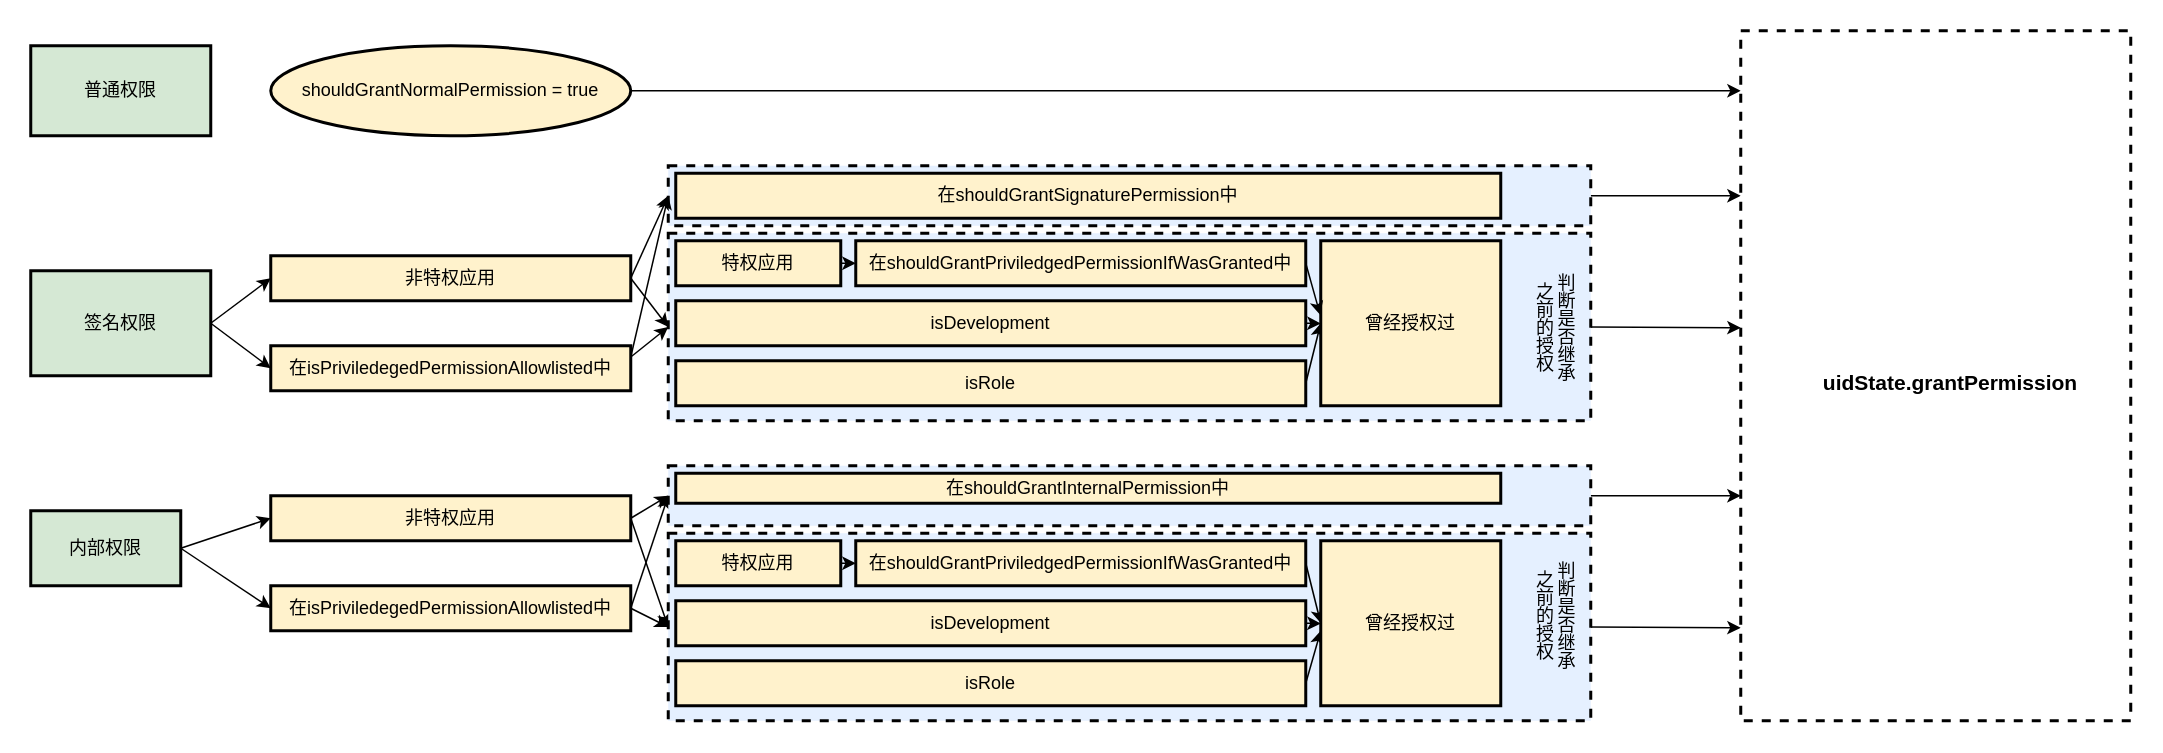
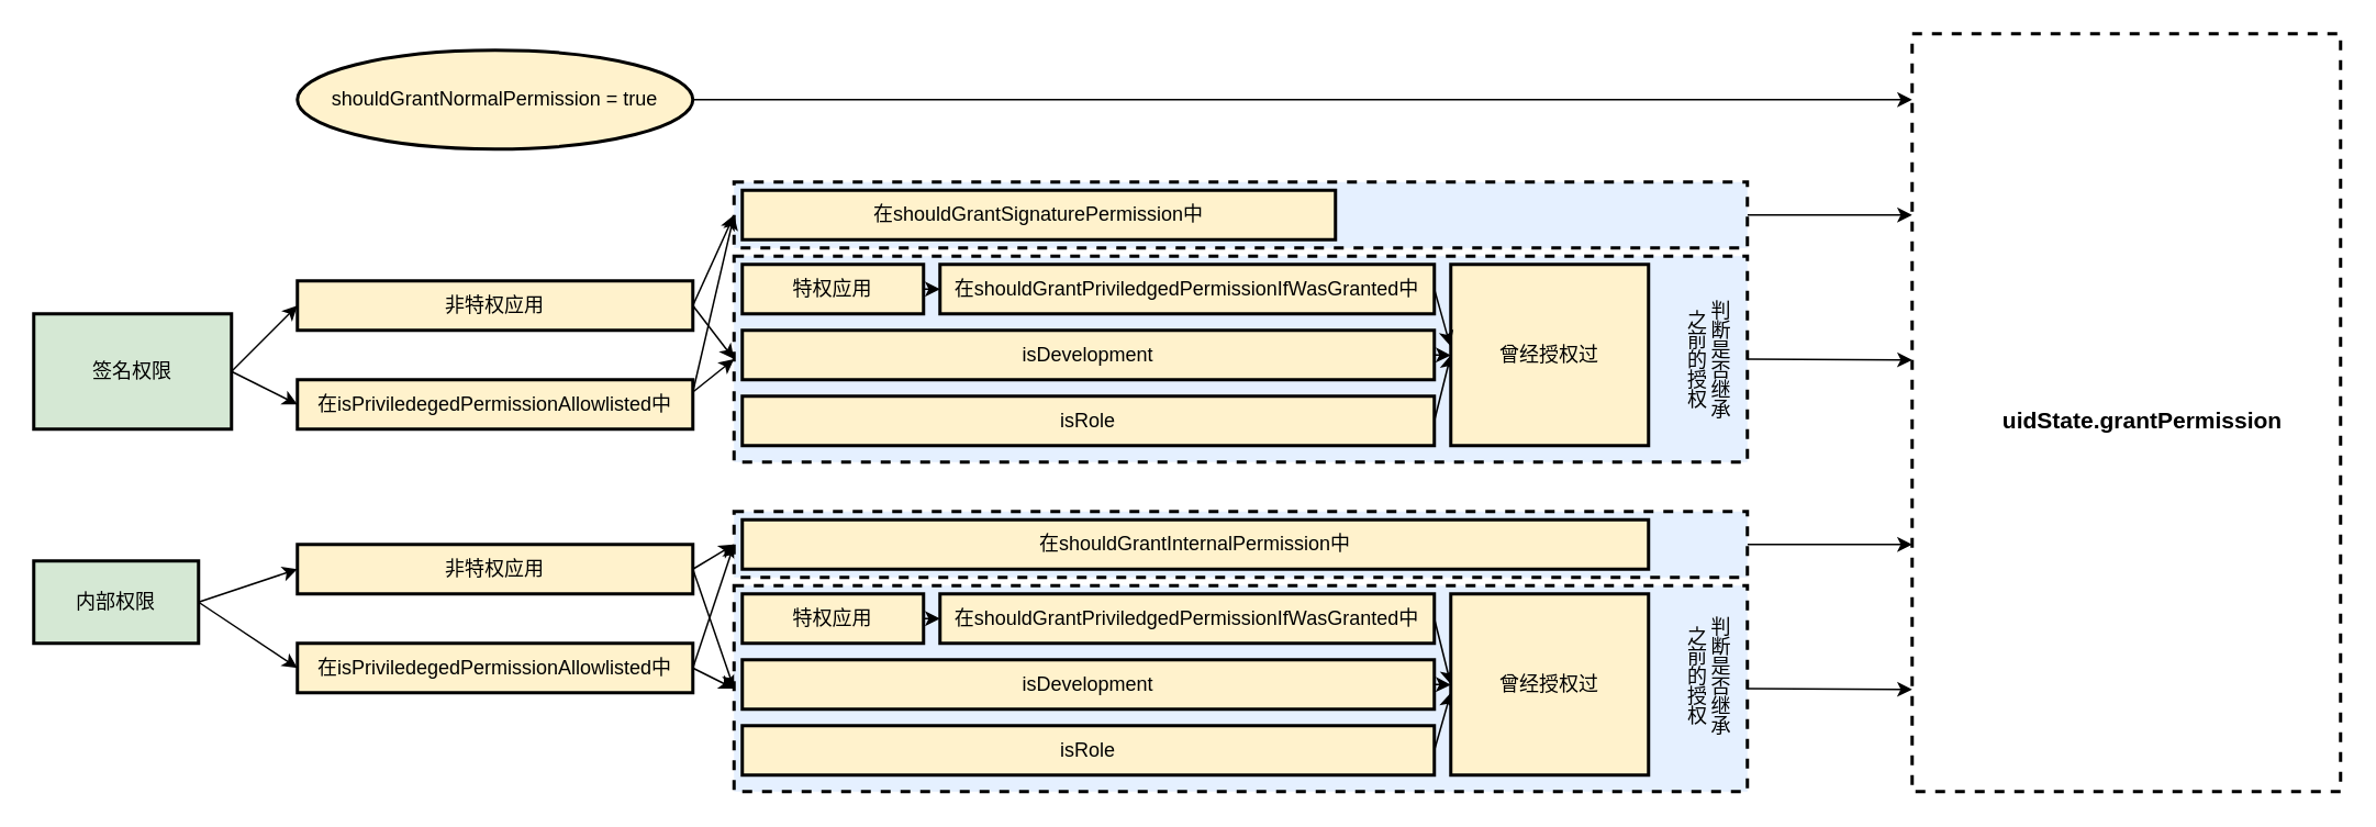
  <mxCell id="0" />
  <mxCell id="1" parent="0" />
  <mxCell id="2" style="edgeStyle=none;html=1;exitX=1;exitY=0.5;exitDx=0;exitDy=0;" parent="1" source="3" edge="1"><mxGeometry relative="1" as="geometry"><mxPoint x="1160" y="130" as="targetPoint" /></mxGeometry></mxCell>
  <mxCell id="3" value="" style="rounded=0;whiteSpace=wrap;html=1;strokeWidth=2;dashed=1;fillColor=#E5F0FF;" parent="1" vertex="1"><mxGeometry x="445" y="110" width="615" height="40" as="geometry" /></mxCell>
  <mxCell id="4" style="edgeStyle=none;html=1;exitX=1;exitY=0.5;exitDx=0;exitDy=0;" parent="1" source="5" edge="1"><mxGeometry relative="1" as="geometry"><mxPoint x="1160" y="218" as="targetPoint" /></mxGeometry></mxCell>
  <mxCell id="5" value="" style="rounded=0;whiteSpace=wrap;html=1;dashed=1;strokeWidth=2;fillColor=#E5F0FF;" parent="1" vertex="1"><mxGeometry x="445" y="155" width="615" height="125" as="geometry" /></mxCell>
- <mxCell id="6" value="普通权限" style="rounded=0;whiteSpace=wrap;html=1;fillColor=#d5e8d4;strokeColor=#000000;strokeWidth=2;" parent="1" vertex="1"><mxGeometry x="20" y="30" width="120" height="60" as="geometry" /></mxCell>
  <mxCell id="7" style="edgeStyle=none;html=1;exitX=1;exitY=0.5;exitDx=0;exitDy=0;" parent="1" source="8" edge="1"><mxGeometry relative="1" as="geometry"><mxPoint x="1160" y="60" as="targetPoint" /></mxGeometry></mxCell>
  <mxCell id="8" value="shouldGrantNormalPermission = true" style="ellipse;whiteSpace=wrap;html=1;fillColor=#fff2cc;strokeColor=#000000;strokeWidth=2;" parent="1" vertex="1"><mxGeometry x="180" y="30" width="240" height="60" as="geometry" /></mxCell>
  <mxCell id="9" style="edgeStyle=none;html=1;exitX=1;exitY=0.5;exitDx=0;exitDy=0;entryX=0;entryY=0.5;entryDx=0;entryDy=0;" parent="1" source="11" target="14" edge="1"><mxGeometry relative="1" as="geometry" /></mxCell>
  <mxCell id="10" style="edgeStyle=none;html=1;exitX=1;exitY=0.5;exitDx=0;exitDy=0;entryX=0;entryY=0.5;entryDx=0;entryDy=0;" parent="1" source="11" target="17" edge="1"><mxGeometry relative="1" as="geometry" /></mxCell>
- <mxCell id="11" value="签名权限" style="rounded=0;whiteSpace=wrap;html=1;fillColor=#d5e8d4;strokeColor=#000000;strokeWidth=2;" parent="1" vertex="1"><mxGeometry x="20" y="180" width="120" height="70" as="geometry" /></mxCell>
+ <mxCell id="11" value="签名权限" style="rounded=0;whiteSpace=wrap;html=1;fillColor=#d5e8d4;strokeColor=#000000;strokeWidth=2;" parent="1" vertex="1"><mxGeometry x="20" y="190" width="120" height="70" as="geometry" /></mxCell>
  <mxCell id="12" style="edgeStyle=none;html=1;exitX=1;exitY=0.5;exitDx=0;exitDy=0;entryX=0;entryY=0.5;entryDx=0;entryDy=0;" parent="1" source="14" target="3" edge="1"><mxGeometry relative="1" as="geometry" /></mxCell>
  <mxCell id="13" style="edgeStyle=none;html=1;exitX=1;exitY=0.5;exitDx=0;exitDy=0;entryX=0;entryY=0.5;entryDx=0;entryDy=0;" parent="1" source="14" target="5" edge="1"><mxGeometry relative="1" as="geometry" /></mxCell>
  <mxCell id="14" value="非特权应用" style="rounded=0;whiteSpace=wrap;html=1;fillColor=#fff2cc;strokeColor=#000000;strokeWidth=2;" parent="1" vertex="1"><mxGeometry x="180" y="170" width="240" height="30" as="geometry" /></mxCell>
  <mxCell id="15" style="edgeStyle=none;html=1;exitX=1;exitY=0.25;exitDx=0;exitDy=0;entryX=0;entryY=0.5;entryDx=0;entryDy=0;" parent="1" source="17" target="3" edge="1"><mxGeometry relative="1" as="geometry" /></mxCell>
  <mxCell id="16" style="edgeStyle=none;html=1;exitX=1;exitY=0.25;exitDx=0;exitDy=0;entryX=0;entryY=0.5;entryDx=0;entryDy=0;" parent="1" source="17" target="5" edge="1"><mxGeometry relative="1" as="geometry" /></mxCell>
  <mxCell id="17" value="在isPriviledegedPermissionAllowlisted中" style="rounded=0;whiteSpace=wrap;html=1;fillColor=#fff2cc;strokeColor=#000000;strokeWidth=2;" parent="1" vertex="1"><mxGeometry x="180" y="230" width="240" height="30" as="geometry" /></mxCell>
- <mxCell id="18" value="在shouldGrantSignaturePermission中" style="rounded=0;whiteSpace=wrap;html=1;fillColor=#fff2cc;strokeColor=#000000;strokeWidth=2;" parent="1" vertex="1"><mxGeometry x="450" y="115" width="550" height="30" as="geometry" /></mxCell>
+ <mxCell id="18" value="在shouldGrantSignaturePermission中" style="rounded=0;whiteSpace=wrap;html=1;fillColor=#fff2cc;strokeColor=#000000;strokeWidth=2;" parent="1" vertex="1"><mxGeometry x="450" y="115" width="360" height="30" as="geometry" /></mxCell>
  <mxCell id="19" style="edgeStyle=none;html=1;exitX=1;exitY=0.5;exitDx=0;exitDy=0;" parent="1" source="20" target="21" edge="1"><mxGeometry relative="1" as="geometry" /></mxCell>
  <mxCell id="20" value="特权应用" style="rounded=0;whiteSpace=wrap;html=1;fillColor=#fff2cc;strokeColor=#000000;strokeWidth=2;" parent="1" vertex="1"><mxGeometry x="450" y="160" width="110" height="30" as="geometry" /></mxCell>
  <mxCell id="21" value="在shouldGrantPriviledgedPermissionIfWasGranted中" style="rounded=0;whiteSpace=wrap;html=1;fillColor=#fff2cc;strokeColor=#000000;strokeWidth=2;" parent="1" vertex="1"><mxGeometry x="570" y="160" width="300" height="30" as="geometry" /></mxCell>
  <mxCell id="22" style="edgeStyle=none;html=1;exitX=1;exitY=0.5;exitDx=0;exitDy=0;" parent="1" source="23" edge="1"><mxGeometry relative="1" as="geometry"><mxPoint x="880" y="215.167" as="targetPoint" /></mxGeometry></mxCell>
  <mxCell id="23" value="isDevelopment" style="rounded=0;whiteSpace=wrap;html=1;fillColor=#fff2cc;strokeColor=#000000;strokeWidth=2;" parent="1" vertex="1"><mxGeometry x="450" y="200" width="420" height="30" as="geometry" /></mxCell>
  <mxCell id="24" style="edgeStyle=none;html=1;exitX=1;exitY=0.5;exitDx=0;exitDy=0;entryX=0;entryY=0.5;entryDx=0;entryDy=0;" parent="1" source="25" target="26" edge="1"><mxGeometry relative="1" as="geometry" /></mxCell>
  <mxCell id="25" value="isRole" style="rounded=0;whiteSpace=wrap;html=1;fillColor=#fff2cc;strokeColor=#000000;strokeWidth=2;" parent="1" vertex="1"><mxGeometry x="450" y="240" width="420" height="30" as="geometry" /></mxCell>
  <mxCell id="26" value="曾经授权过" style="rounded=0;whiteSpace=wrap;html=1;fillColor=#fff2cc;strokeColor=#000000;strokeWidth=2;" parent="1" vertex="1"><mxGeometry x="880" y="160" width="120" height="110" as="geometry" /></mxCell>
  <mxCell id="27" style="edgeStyle=none;html=1;exitX=1;exitY=0.5;exitDx=0;exitDy=0;entryX=0;entryY=0.5;entryDx=0;entryDy=0;" parent="1" source="29" target="32" edge="1"><mxGeometry relative="1" as="geometry"><Array as="points" /></mxGeometry></mxCell>
  <mxCell id="28" style="edgeStyle=none;html=1;exitX=1;exitY=0.5;exitDx=0;exitDy=0;entryX=0;entryY=0.5;entryDx=0;entryDy=0;" parent="1" source="29" target="35" edge="1"><mxGeometry relative="1" as="geometry"><Array as="points" /></mxGeometry></mxCell>
  <mxCell id="29" value="内部权限" style="rounded=0;whiteSpace=wrap;html=1;fillColor=#d5e8d4;strokeColor=#000000;strokeWidth=2;" parent="1" vertex="1"><mxGeometry x="20" y="340" width="100" height="50" as="geometry" /></mxCell>
  <mxCell id="30" style="edgeStyle=none;html=1;exitX=1;exitY=0.5;exitDx=0;exitDy=0;entryX=0;entryY=0.5;entryDx=0;entryDy=0;" parent="1" source="32" target="37" edge="1"><mxGeometry relative="1" as="geometry" /></mxCell>
  <mxCell id="31" style="edgeStyle=none;html=1;exitX=1;exitY=0.5;exitDx=0;exitDy=0;entryX=0;entryY=0.5;entryDx=0;entryDy=0;" parent="1" source="32" target="39" edge="1"><mxGeometry relative="1" as="geometry" /></mxCell>
  <mxCell id="32" value="非特权应用" style="rounded=0;whiteSpace=wrap;html=1;fillColor=#fff2cc;strokeColor=#000000;strokeWidth=2;" parent="1" vertex="1"><mxGeometry x="180" y="330" width="240" height="30" as="geometry" /></mxCell>
  <mxCell id="33" style="edgeStyle=none;html=1;exitX=1;exitY=0.5;exitDx=0;exitDy=0;entryX=0;entryY=0.5;entryDx=0;entryDy=0;" parent="1" source="35" target="37" edge="1"><mxGeometry relative="1" as="geometry" /></mxCell>
  <mxCell id="34" style="edgeStyle=none;html=1;exitX=1;exitY=0.5;exitDx=0;exitDy=0;entryX=0;entryY=0.5;entryDx=0;entryDy=0;" parent="1" source="35" target="39" edge="1"><mxGeometry relative="1" as="geometry" /></mxCell>
  <mxCell id="35" value="在isPriviledegedPermissionAllowlisted中" style="rounded=0;whiteSpace=wrap;html=1;fillColor=#fff2cc;strokeColor=#000000;strokeWidth=2;" parent="1" vertex="1"><mxGeometry x="180" y="390" width="240" height="30" as="geometry" /></mxCell>
  <mxCell id="36" style="edgeStyle=none;html=1;exitX=1;exitY=0.5;exitDx=0;exitDy=0;" parent="1" source="37" edge="1"><mxGeometry relative="1" as="geometry"><mxPoint x="1160" y="330" as="targetPoint" /></mxGeometry></mxCell>
  <mxCell id="37" value="" style="rounded=0;whiteSpace=wrap;html=1;strokeWidth=2;dashed=1;fillColor=#E5F0FF;" parent="1" vertex="1"><mxGeometry x="445" y="310" width="615" height="40" as="geometry" /></mxCell>
  <mxCell id="38" style="edgeStyle=none;html=1;exitX=1;exitY=0.5;exitDx=0;exitDy=0;" parent="1" source="39" edge="1"><mxGeometry relative="1" as="geometry"><mxPoint x="1160" y="418" as="targetPoint" /></mxGeometry></mxCell>
  <mxCell id="39" value="" style="rounded=0;whiteSpace=wrap;html=1;strokeWidth=2;dashed=1;fillColor=#E5F0FF;" parent="1" vertex="1"><mxGeometry x="445" y="355" width="615" height="125" as="geometry" /></mxCell>
- <mxCell id="40" value="在shouldGrantInternalPermission中" style="rounded=0;whiteSpace=wrap;html=1;fillColor=#fff2cc;strokeColor=#000000;strokeWidth=2;" parent="1" vertex="1"><mxGeometry x="450" y="315" width="550" height="20" as="geometry" /></mxCell>
+ <mxCell id="40" value="在shouldGrantInternalPermission中" style="rounded=0;whiteSpace=wrap;html=1;fillColor=#fff2cc;strokeColor=#000000;strokeWidth=2;" parent="1" vertex="1"><mxGeometry x="450" y="315" width="550" height="30" as="geometry" /></mxCell>
  <mxCell id="41" style="edgeStyle=none;html=1;exitX=1;exitY=0.5;exitDx=0;exitDy=0;entryX=0;entryY=0.5;entryDx=0;entryDy=0;" parent="1" source="42" target="44" edge="1"><mxGeometry relative="1" as="geometry" /></mxCell>
  <mxCell id="42" value="特权应用" style="rounded=0;whiteSpace=wrap;html=1;fillColor=#fff2cc;strokeColor=#000000;strokeWidth=2;" parent="1" vertex="1"><mxGeometry x="450" y="360" width="110" height="30" as="geometry" /></mxCell>
  <mxCell id="43" style="edgeStyle=none;html=1;exitX=1;exitY=0.5;exitDx=0;exitDy=0;entryX=0;entryY=0.5;entryDx=0;entryDy=0;" parent="1" source="44" target="49" edge="1"><mxGeometry relative="1" as="geometry" /></mxCell>
  <mxCell id="44" value="在shouldGrantPriviledgedPermissionIfWasGranted中" style="rounded=0;whiteSpace=wrap;html=1;fillColor=#fff2cc;strokeColor=#000000;strokeWidth=2;" parent="1" vertex="1"><mxGeometry x="570" y="360" width="300" height="30" as="geometry" /></mxCell>
  <mxCell id="45" style="edgeStyle=none;html=1;exitX=1;exitY=0.5;exitDx=0;exitDy=0;" parent="1" source="46" edge="1"><mxGeometry relative="1" as="geometry"><mxPoint x="880" y="415.167" as="targetPoint" /></mxGeometry></mxCell>
  <mxCell id="46" value="isDevelopment" style="rounded=0;whiteSpace=wrap;html=1;fillColor=#fff2cc;strokeColor=#000000;strokeWidth=2;" parent="1" vertex="1"><mxGeometry x="450" y="400" width="420" height="30" as="geometry" /></mxCell>
  <mxCell id="47" style="edgeStyle=none;html=1;exitX=1;exitY=0.5;exitDx=0;exitDy=0;" parent="1" source="48" edge="1"><mxGeometry relative="1" as="geometry"><mxPoint x="880" y="420" as="targetPoint" /></mxGeometry></mxCell>
  <mxCell id="48" value="isRole" style="rounded=0;whiteSpace=wrap;html=1;fillColor=#fff2cc;strokeColor=#000000;strokeWidth=2;" parent="1" vertex="1"><mxGeometry x="450" y="440" width="420" height="30" as="geometry" /></mxCell>
  <mxCell id="49" value="曾经授权过" style="rounded=0;whiteSpace=wrap;html=1;fillColor=#fff2cc;strokeColor=#000000;strokeWidth=2;" parent="1" vertex="1"><mxGeometry x="880" y="360" width="120" height="110" as="geometry" /></mxCell>
  <mxCell id="50" style="edgeStyle=none;html=1;exitX=1;exitY=0.5;exitDx=0;exitDy=0;entryX=-0.003;entryY=0.449;entryDx=0;entryDy=0;entryPerimeter=0;" parent="1" source="21" target="26" edge="1"><mxGeometry relative="1" as="geometry" /></mxCell>
  <mxCell id="51" value="判断是否继承&lt;div&gt;之前的授权&lt;/div&gt;" style="text;html=1;align=center;verticalAlign=middle;whiteSpace=wrap;rounded=0;textDirection=vertical-rl;" parent="1" vertex="1"><mxGeometry x="1020" y="162.5" width="30" height="110" as="geometry" /></mxCell>
  <mxCell id="52" value="判断是否继承&lt;div&gt;之前的授权&lt;/div&gt;" style="text;html=1;align=center;verticalAlign=middle;whiteSpace=wrap;rounded=0;textDirection=vertical-rl;" parent="1" vertex="1"><mxGeometry x="1020" y="355" width="30" height="110" as="geometry" /></mxCell>
  <mxCell id="53" value="" style="rounded=0;whiteSpace=wrap;html=1;strokeWidth=2;dashed=1;" parent="1" vertex="1"><mxGeometry x="1160" y="20" width="260" height="460" as="geometry" /></mxCell>
  <mxCell id="54" value="uidState.grantPermission" style="text;html=1;align=center;verticalAlign=middle;whiteSpace=wrap;rounded=0;fontSize=14;fontStyle=1" parent="1" vertex="1"><mxGeometry x="1210" y="240" width="180" height="30" as="geometry" /></mxCell>
